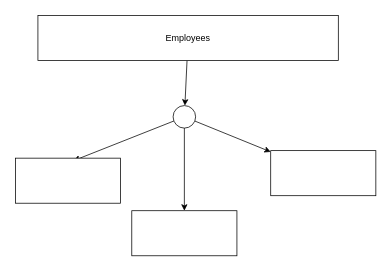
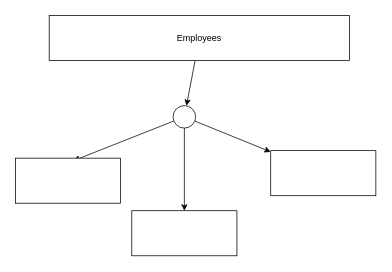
  <mxCell id="0" />
  <mxCell id="1" parent="0" />
  <mxCell id="2" style="rounded=0;orthogonalLoop=1;jettySize=auto;html=1;" edge="1" parent="1" source="3" target="7"><mxGeometry relative="1" as="geometry"><mxPoint x="250" y="150" as="targetPoint" /></mxGeometry></mxCell>
- <mxCell id="3" value="Employees" style="rounded=0;whiteSpace=wrap;html=1;" vertex="1" parent="1"><mxGeometry x="50" y="20" width="400" height="60" as="geometry" /></mxCell>
+ <mxCell id="3" value="Employees" style="rounded=0;whiteSpace=wrap;html=1;" vertex="1" parent="1"><mxGeometry x="65" y="20" width="400" height="60" as="geometry" /></mxCell>
  <mxCell id="4" style="rounded=0;orthogonalLoop=1;jettySize=auto;html=1;entryX=0.553;entryY=0.056;entryDx=0;entryDy=0;entryPerimeter=0;" edge="1" parent="1" source="7" target="8"><mxGeometry relative="1" as="geometry"><mxPoint x="130" y="210" as="targetPoint" /></mxGeometry></mxCell>
  <mxCell id="5" style="rounded=0;orthogonalLoop=1;jettySize=auto;html=1;" edge="1" parent="1" source="7" target="9"><mxGeometry relative="1" as="geometry"><mxPoint x="245" y="230" as="targetPoint" /></mxGeometry></mxCell>
  <mxCell id="6" style="rounded=0;orthogonalLoop=1;jettySize=auto;html=1;" edge="1" parent="1" source="7" target="10"><mxGeometry relative="1" as="geometry"><mxPoint x="360" y="210" as="targetPoint" /></mxGeometry></mxCell>
  <mxCell id="7" value="" style="ellipse;whiteSpace=wrap;html=1;aspect=fixed;" vertex="1" parent="1"><mxGeometry x="230" y="140" width="30" height="30" as="geometry" /></mxCell>
  <mxCell id="8" value="" style="rounded=0;whiteSpace=wrap;html=1;" vertex="1" parent="1"><mxGeometry x="20" y="210" width="140" height="60" as="geometry" /></mxCell>
  <mxCell id="9" value="" style="rounded=0;whiteSpace=wrap;html=1;" vertex="1" parent="1"><mxGeometry x="175" y="280" width="140" height="60" as="geometry" /></mxCell>
  <mxCell id="10" value="" style="rounded=0;whiteSpace=wrap;html=1;" vertex="1" parent="1"><mxGeometry x="360" y="200" width="140" height="60" as="geometry" /></mxCell>
